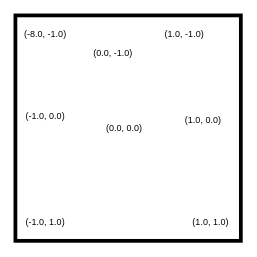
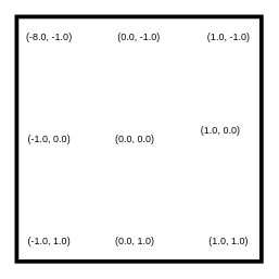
  <mxCell id="0" />
  <mxCell id="1" parent="0" />
  <mxCell id="2" value="" style="whiteSpace=wrap;html=1;aspect=fixed;shadow=0;strokeWidth=5;" parent="1" vertex="1"><mxGeometry x="20" y="20" width="300" height="300" as="geometry" /></mxCell>
  <mxCell id="3" value="(-8.0, -1.0)" style="text;html=1;strokeColor=none;fillColor=none;align=center;verticalAlign=middle;whiteSpace=wrap;rounded=0;shadow=0;" parent="1" vertex="1"><mxGeometry x="30" y="30" width="60" height="30" as="geometry" /></mxCell>
- <mxCell id="4" value="(1.0, -1.0)" style="text;html=1;strokeColor=none;fillColor=none;align=center;verticalAlign=middle;whiteSpace=wrap;rounded=0;shadow=0;" parent="1" vertex="1"><mxGeometry x="215" y="30" width="60" height="30" as="geometry" /></mxCell>
- <mxCell id="5" value="(0.0, -1.0)" style="text;html=1;strokeColor=none;fillColor=none;align=center;verticalAlign=middle;whiteSpace=wrap;rounded=0;shadow=0;" parent="1" vertex="1"><mxGeometry x="120" y="55" width="60" height="30" as="geometry" /></mxCell>
- <mxCell id="6" value="(-1.0, 0.0)" style="text;html=1;strokeColor=none;fillColor=none;align=center;verticalAlign=middle;whiteSpace=wrap;rounded=0;shadow=0;" vertex="1" parent="1"><mxGeometry x="30" y="140" width="60" height="30" as="geometry" /></mxCell>
+ <mxCell id="4" value="(1.0, -1.0)" style="text;html=1;strokeColor=none;fillColor=none;align=center;verticalAlign=middle;whiteSpace=wrap;rounded=0;shadow=0;" parent="1" vertex="1"><mxGeometry x="250" y="30" width="60" height="30" as="geometry" /></mxCell>
+ <mxCell id="5" value="(0.0, -1.0)" style="text;html=1;strokeColor=none;fillColor=none;align=center;verticalAlign=middle;whiteSpace=wrap;rounded=0;shadow=0;" parent="1" vertex="1"><mxGeometry x="140" y="30" width="60" height="30" as="geometry" /></mxCell>
+ <mxCell id="6" value="(-1.0, 0.0)" style="text;html=1;strokeColor=none;fillColor=none;align=center;verticalAlign=middle;whiteSpace=wrap;rounded=0;shadow=0;" vertex="1" parent="1"><mxGeometry x="30" y="155" width="60" height="30" as="geometry" /></mxCell>
  <mxCell id="7" value="(0.0, 0.0)" style="text;html=1;strokeColor=none;fillColor=none;align=center;verticalAlign=middle;whiteSpace=wrap;rounded=0;shadow=0;" vertex="1" parent="1"><mxGeometry x="135" y="155" width="60" height="30" as="geometry" /></mxCell>
  <mxCell id="8" value="(1.0, 0.0)" style="text;html=1;strokeColor=none;fillColor=none;align=center;verticalAlign=middle;whiteSpace=wrap;rounded=0;shadow=0;" vertex="1" parent="1"><mxGeometry x="240" y="145" width="60" height="30" as="geometry" /></mxCell>
  <mxCell id="9" value="(-1.0, 1.0)" style="text;html=1;strokeColor=none;fillColor=none;align=center;verticalAlign=middle;whiteSpace=wrap;rounded=0;shadow=0;" vertex="1" parent="1"><mxGeometry x="30" y="280" width="60" height="30" as="geometry" /></mxCell>
+ <mxCell id="10" value="(0.0, 1.0)" style="text;html=1;strokeColor=none;fillColor=none;align=center;verticalAlign=middle;whiteSpace=wrap;rounded=0;shadow=0;" vertex="1" parent="1"><mxGeometry x="135" y="280" width="60" height="30" as="geometry" /></mxCell>
  <mxCell id="11" value="(1.0, 1.0)" style="text;html=1;strokeColor=none;fillColor=none;align=center;verticalAlign=middle;whiteSpace=wrap;rounded=0;shadow=0;" vertex="1" parent="1"><mxGeometry x="250" y="280" width="60" height="30" as="geometry" /></mxCell>
